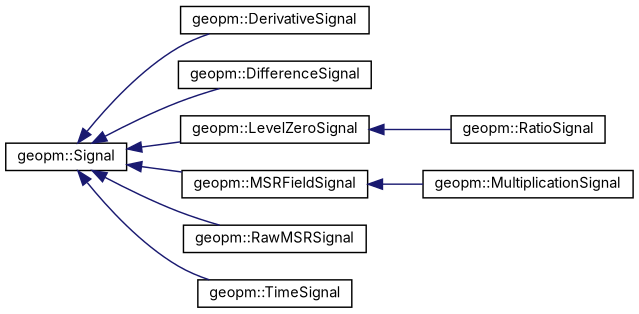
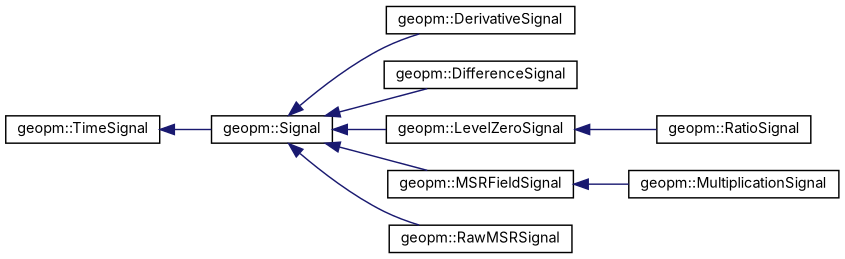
  digraph {
    fontname=Inter
    rankdir=LR
    node [color=black fillcolor=white fontname=Inter fontsize=10 shape=record style=filled]
    edge [color=midnightblue dir=back fontname=Inter fontsize=10 labelfontname=Helvetica labelfontsize=10 style=solid]
    n1 [height=0.2 label="geopm::Signal" width=0.4]
    n2 [height=0.2 label="geopm::DerivativeSignal" width=0.4]
    n3 [height=0.2 label="geopm::DifferenceSignal" width=0.4]
    n4 [height=0.2 label="geopm::LevelZeroSignal" width=0.4]
    n5 [height=0.2 label="geopm::MSRFieldSignal" width=0.4]
    n6 [height=0.2 label="geopm::RawMSRSignal" width=0.4]
    n7 [height=0.2 label="geopm::TimeSignal" width=0.4]
    n8 [height=0.2 label="geopm::RatioSignal" width=0.4]
    n9 [height=0.2 label="geopm::MultiplicationSignal" width=0.4]
    n1 -> n2
    n1 -> n3
    n1 -> n4
    n1 -> n5
    n1 -> n6
-   n1 -> n7
+   n7 -> n1
    n4 -> n8
    n5 -> n9
  }
